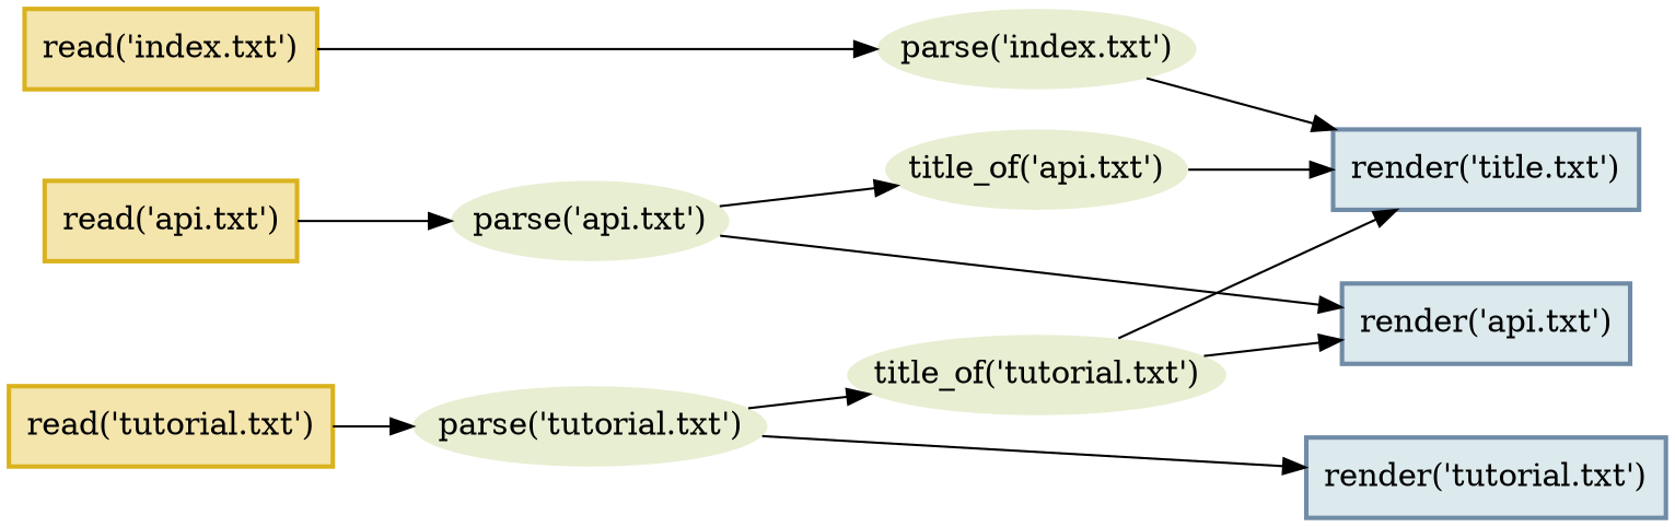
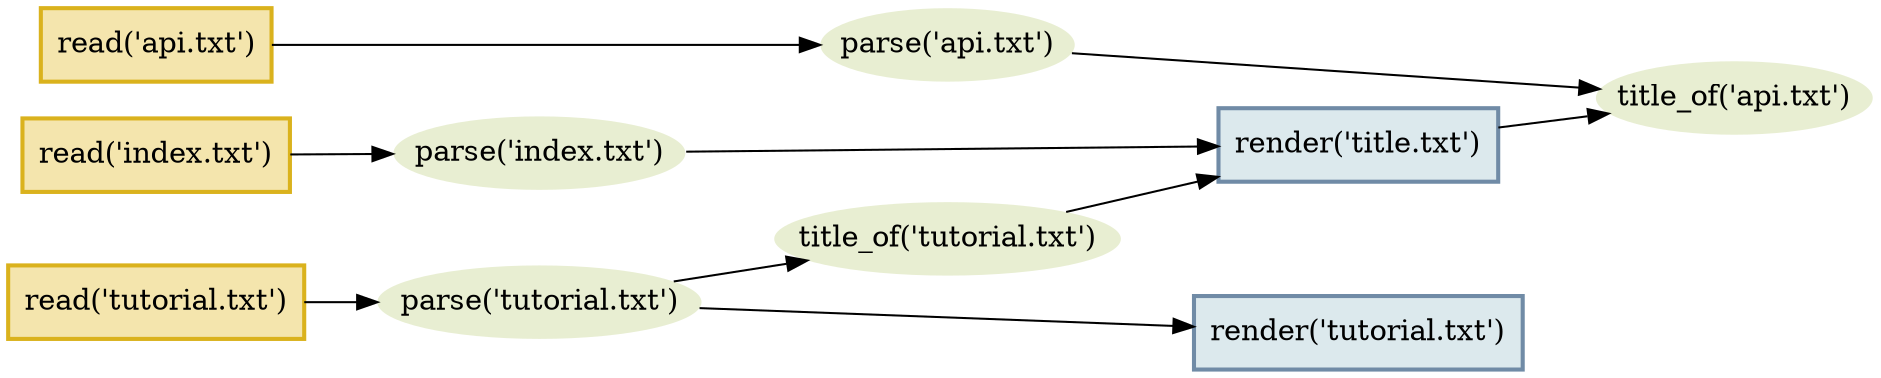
  digraph {
    fontname="DejaVu Serif"
    rankdir=LR
    node [color="#708BA6" fillcolor="#E8EED2" fontname="DejaVu Serif" penwidth=2 shape=rect style=filled]
    edge [fontname="DejaVu Serif"]
    "read('api.txt')" [color="#DAB21D" fillcolor="#F4E5AD"]
    "read('index.txt')" [color="#DAB21D" fillcolor="#F4E5AD"]
    "read('tutorial.txt')" [color="#DAB21D" fillcolor="#F4E5AD"]
-   "render('api.txt')" [fillcolor="#DCE9ED"]
    n5 [fillcolor="#DCE9ED" label="render('title.txt')"]
    "render('tutorial.txt')" [fillcolor="#DCE9ED"]
    "parse('api.txt')" [margin="0.05,0" penwidth=0 shape=oval]
    "parse('index.txt')" [margin="0.05,0" penwidth=0 shape=oval]
    "parse('tutorial.txt')" [margin="0.05,0" penwidth=0 shape=oval]
    "title_of('api.txt')" [color="#DAB21D" margin="0.05,0" penwidth=0 shape=oval]
    "title_of('tutorial.txt')" [margin="0.05,0" penwidth=0 shape=oval]
    subgraph sub_1 {
      rank=same
      "read('api.txt')"
      "read('index.txt')"
      "read('tutorial.txt')"
    }
    subgraph sub_2 {
      rank=same
-     "render('api.txt')"
      n5
      "render('tutorial.txt')"
    }
    "read('api.txt')" -> "parse('api.txt')"
    "read('index.txt')" -> "parse('index.txt')"
    "read('tutorial.txt')" -> "parse('tutorial.txt')"
-   "parse('api.txt')" -> "render('api.txt')"
    "parse('api.txt')" -> "title_of('api.txt')"
    "parse('index.txt')" -> n5
    "parse('tutorial.txt')" -> "render('tutorial.txt')"
    "parse('tutorial.txt')" -> "title_of('tutorial.txt')"
-   "title_of('api.txt')" -> n5
-   "title_of('tutorial.txt')" -> "render('api.txt')"
+   n5 -> "title_of('api.txt')"
    "title_of('tutorial.txt')" -> n5
  }
